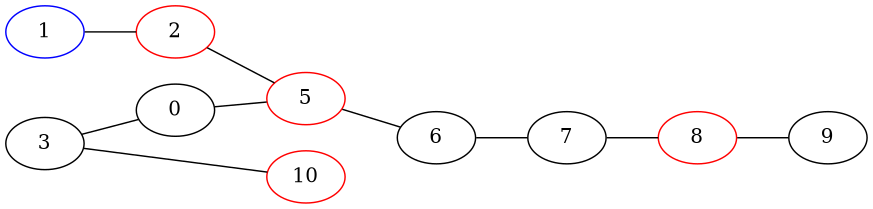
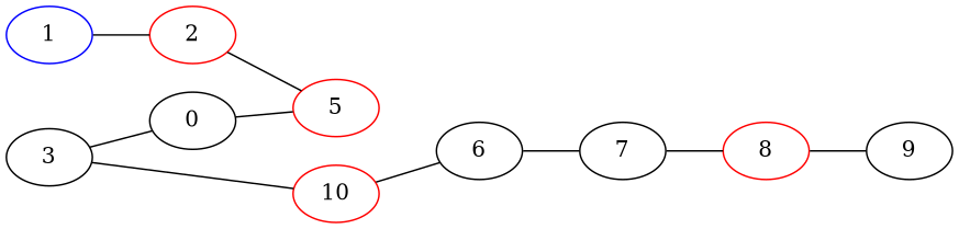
  graph {
    rankdir=LR
    1 [color=blue]
    2 [color=red]
    5 [color=red]
    10 [color=red]
    3
    n6 [label=0]
    6
    7
    8 [color=red]
    9
    1 -- 2
    2 -- 5
-   5 -- 6
+   10 -- 6
    3 -- 10
    3 -- n6
    n6 -- 5
    6 -- 7
    7 -- 8
    8 -- 9
  }
